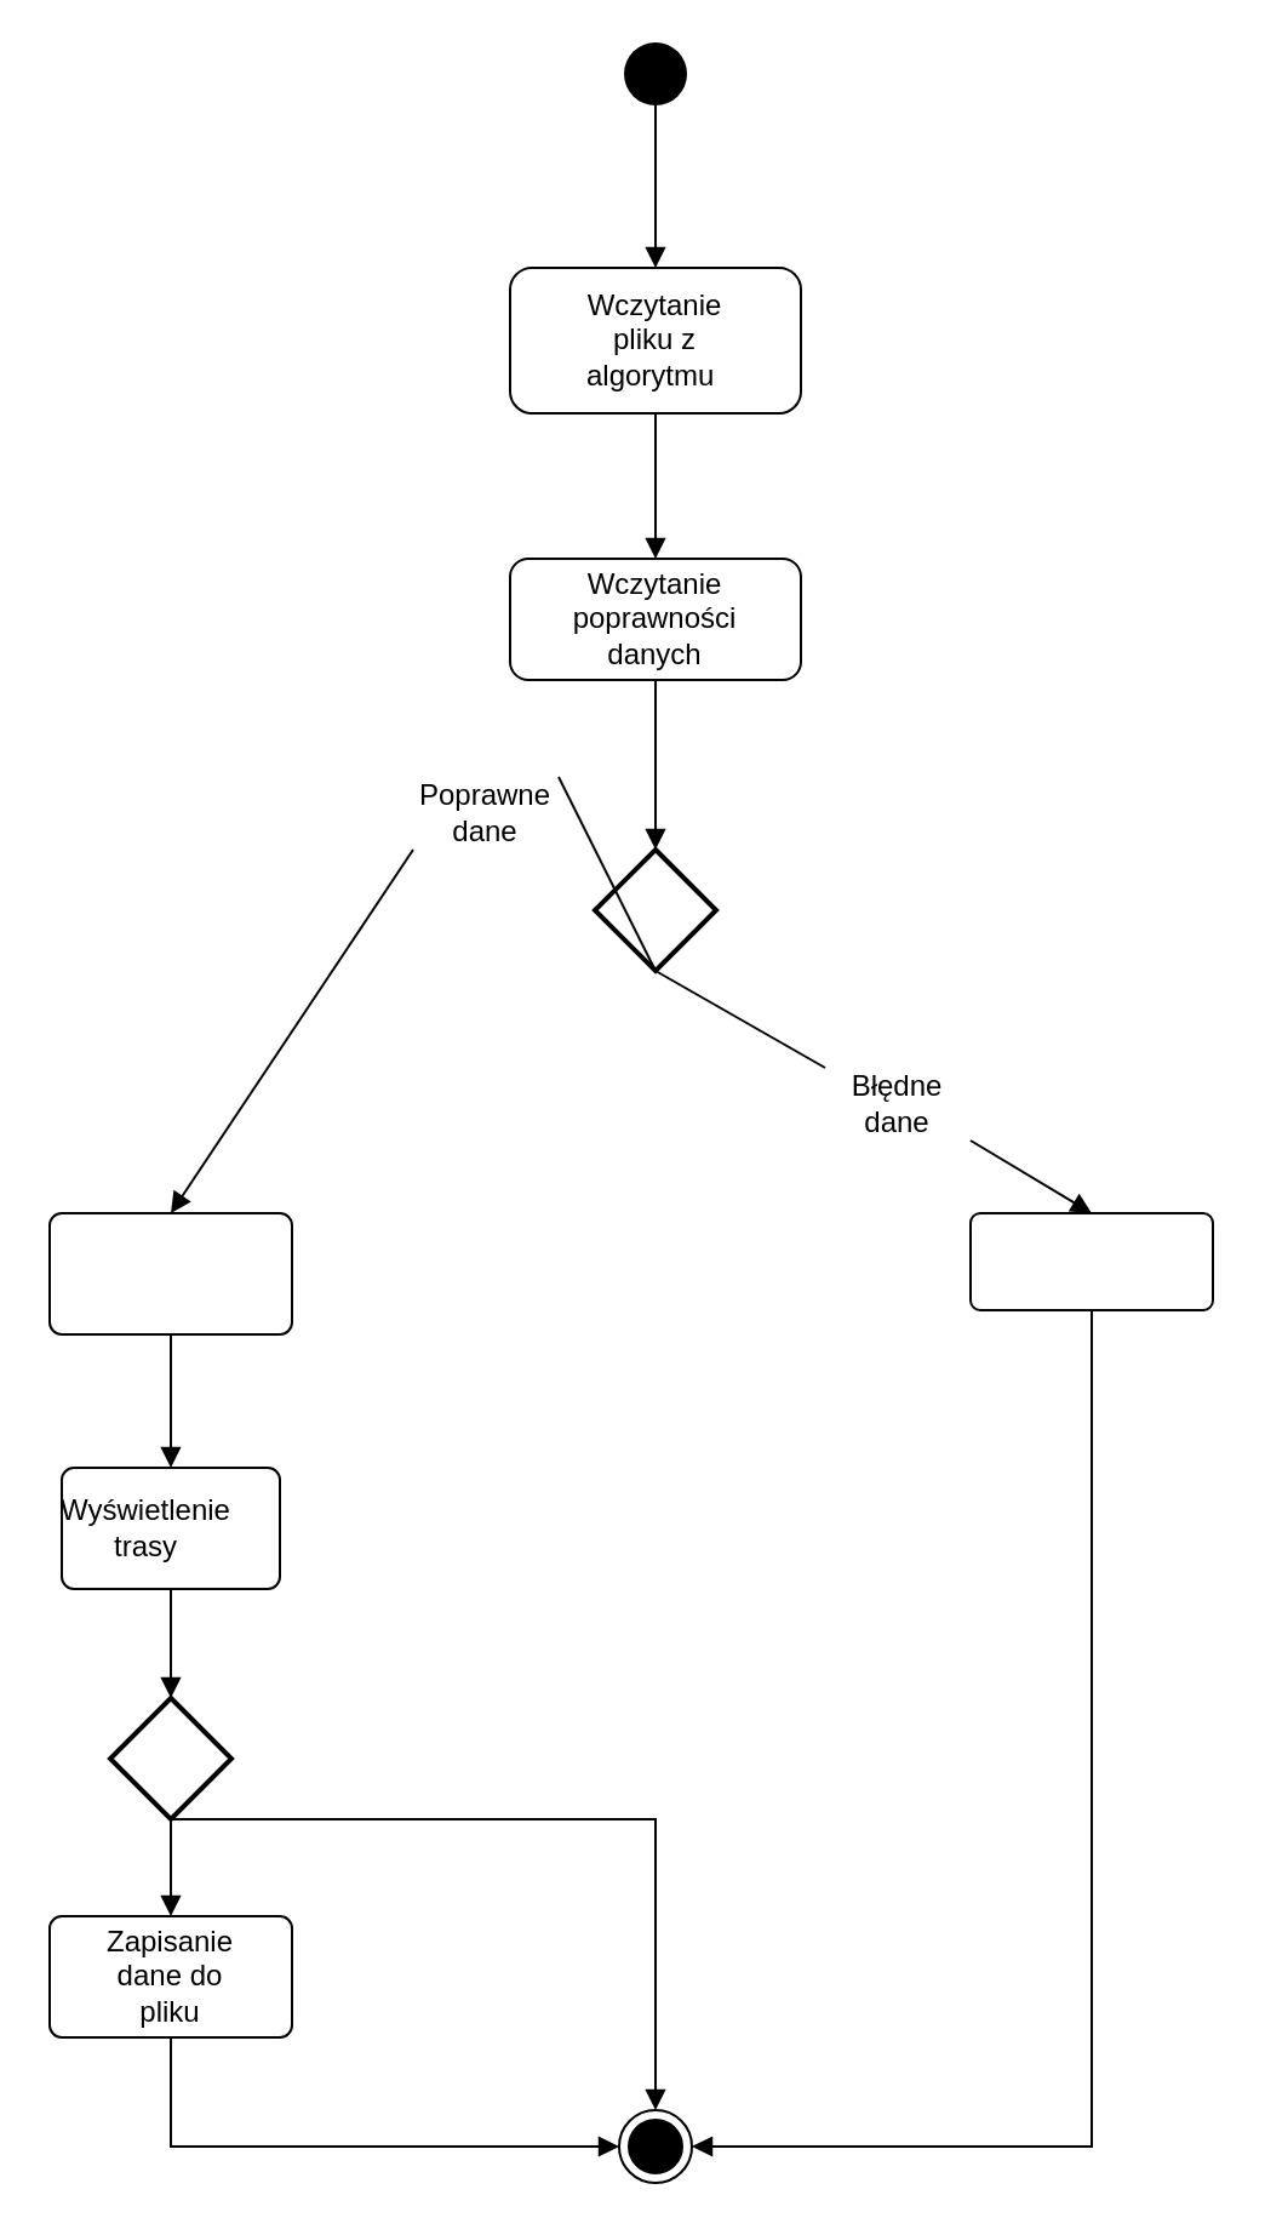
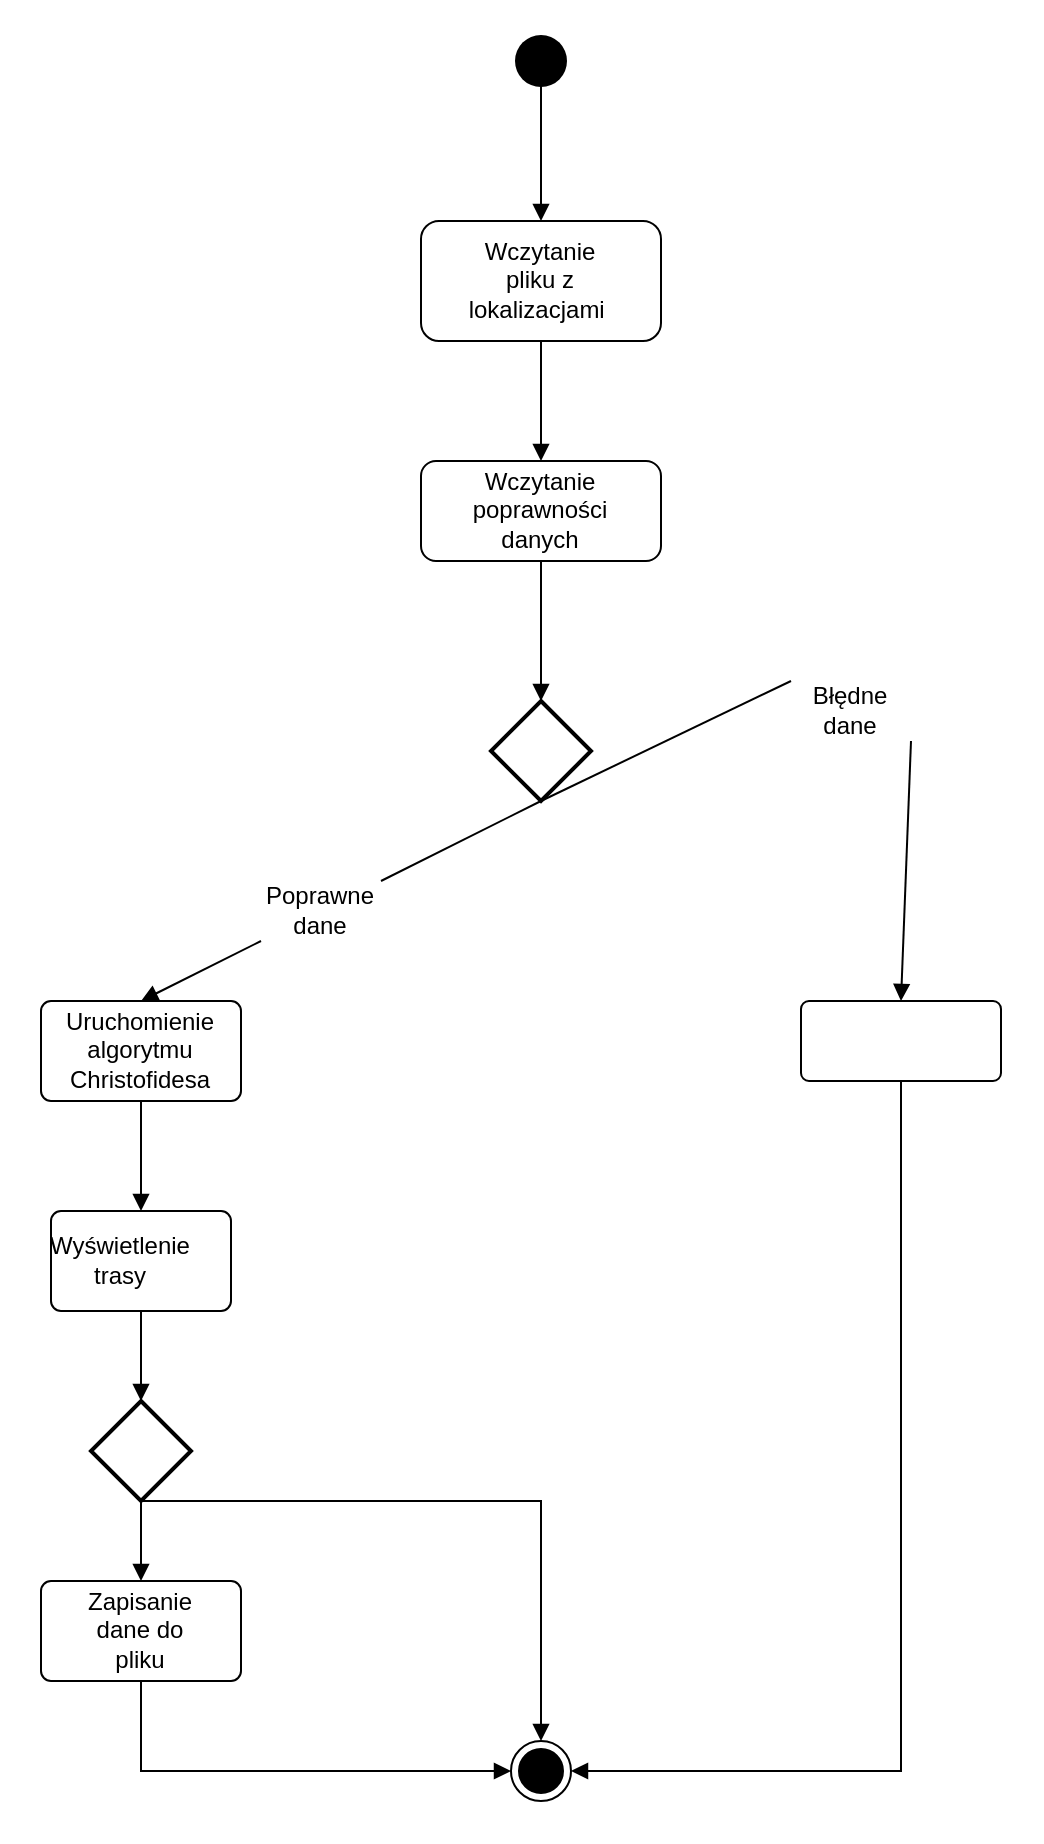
  <mxCell id="0" />
  <mxCell id="1" parent="0" />
  <mxCell id="2" value="" style="rounded=1;whiteSpace=wrap;html=1;" parent="1" vertex="1"><mxGeometry x="210" y="110" width="120" height="60" as="geometry" /></mxCell>
- <mxCell id="3" value="Wczytanie pliku z algorytmu&amp;nbsp;" style="text;html=1;strokeColor=none;fillColor=none;align=center;verticalAlign=middle;whiteSpace=wrap;rounded=0;" parent="1" vertex="1"><mxGeometry x="240" y="125" width="60" height="30" as="geometry" /></mxCell>
+ <mxCell id="3" value="Wczytanie pliku z lokalizacjami&amp;nbsp;" style="text;html=1;strokeColor=none;fillColor=none;align=center;verticalAlign=middle;whiteSpace=wrap;rounded=0;" parent="1" vertex="1"><mxGeometry x="240" y="125" width="60" height="30" as="geometry" /></mxCell>
  <mxCell id="4" value="" style="rounded=1;arcSize=10;whiteSpace=wrap;html=1;align=center;fillColor=#FFFFFF;" parent="1" vertex="1"><mxGeometry x="400" y="500" width="100" height="40" as="geometry" /></mxCell>
  <mxCell id="5" value="" style="rounded=1;arcSize=10;whiteSpace=wrap;html=1;align=center;fillColor=#FFFFFF;" parent="1" vertex="1"><mxGeometry x="20" y="500" width="100" height="50" as="geometry" /></mxCell>
  <mxCell id="6" value="" style="strokeWidth=2;html=1;shape=mxgraph.flowchart.decision;whiteSpace=wrap;fillColor=#FFFFFF;" parent="1" vertex="1"><mxGeometry x="245" y="350" width="50" height="50" as="geometry" /></mxCell>
+ <mxCell id="7" value="Uruchomienie algorytmu Christofidesa" style="text;html=1;strokeColor=none;fillColor=none;align=center;verticalAlign=middle;whiteSpace=wrap;rounded=0;" parent="1" vertex="1"><mxGeometry x="40" y="510" width="60" height="30" as="geometry" /></mxCell>
  <mxCell id="8" value="" style="ellipse;html=1;shape=endState;fillColor=#000000;strokeColor=#000000;" parent="1" vertex="1"><mxGeometry x="255" y="870" width="30" height="30" as="geometry" /></mxCell>
  <mxCell id="9" value="" style="rounded=1;whiteSpace=wrap;html=1;strokeColor=#000000;" parent="1" vertex="1"><mxGeometry x="210" y="230" width="120" height="50" as="geometry" /></mxCell>
  <mxCell id="10" style="edgeStyle=orthogonalEdgeStyle;rounded=0;orthogonalLoop=1;jettySize=auto;html=1;exitX=0.5;exitY=1;exitDx=0;exitDy=0;" parent="1" source="9" target="9" edge="1"><mxGeometry relative="1" as="geometry" /></mxCell>
  <mxCell id="11" value="Wczytanie poprawności danych" style="text;html=1;strokeColor=none;fillColor=none;align=center;verticalAlign=middle;whiteSpace=wrap;rounded=0;" parent="1" vertex="1"><mxGeometry x="240" y="240" width="60" height="30" as="geometry" /></mxCell>
- <mxCell id="12" value="Poprawne dane" style="text;html=1;strokeColor=none;fillColor=none;align=center;verticalAlign=middle;whiteSpace=wrap;rounded=0;" parent="1" vertex="1"><mxGeometry x="170" y="320" width="60" height="30" as="geometry" /></mxCell>
+ <mxCell id="12" value="Poprawne dane" style="text;html=1;strokeColor=none;fillColor=none;align=center;verticalAlign=middle;whiteSpace=wrap;rounded=0;" parent="1" vertex="1"><mxGeometry x="130" y="440" width="60" height="30" as="geometry" /></mxCell>
  <mxCell id="13" value="" style="endArrow=none;endFill=1;endSize=12;html=1;rounded=0;exitX=0.5;exitY=1;exitDx=0;exitDy=0;exitPerimeter=0;entryX=1;entryY=0;entryDx=0;entryDy=0;" parent="1" source="6" target="12" edge="1"><mxGeometry width="160" relative="1" as="geometry"><mxPoint x="270" y="400" as="sourcePoint" /><mxPoint x="120" y="460" as="targetPoint" /></mxGeometry></mxCell>
- <mxCell id="14" value="Błędne dane" style="text;html=1;strokeColor=none;fillColor=none;align=center;verticalAlign=middle;whiteSpace=wrap;rounded=0;" parent="1" vertex="1"><mxGeometry x="340" y="440" width="60" height="30" as="geometry" /></mxCell>
+ <mxCell id="14" value="Błędne dane" style="text;html=1;strokeColor=none;fillColor=none;align=center;verticalAlign=middle;whiteSpace=wrap;rounded=0;" parent="1" vertex="1"><mxGeometry x="395" y="340" width="60" height="30" as="geometry" /></mxCell>
  <mxCell id="15" value="" style="endArrow=none;endFill=1;endSize=12;html=1;rounded=0;exitX=0.5;exitY=1;exitDx=0;exitDy=0;exitPerimeter=0;entryX=0;entryY=0;entryDx=0;entryDy=0;" parent="1" source="6" target="14" edge="1"><mxGeometry width="160" relative="1" as="geometry"><mxPoint x="270" y="400" as="sourcePoint" /><mxPoint x="450" y="500" as="targetPoint" /></mxGeometry></mxCell>
  <mxCell id="16" value="" style="shape=waypoint;sketch=0;fillStyle=solid;size=6;pointerEvents=1;points=[];fillColor=none;resizable=0;rotatable=0;perimeter=centerPerimeter;snapToPoint=1;strokeWidth=11;" parent="1" vertex="1"><mxGeometry x="260" width="20" height="20" as="geometry" y="20" /></mxCell>
  <mxCell id="17" value="" style="html=1;verticalAlign=bottom;endArrow=block;rounded=0;exitX=0.482;exitY=0.59;exitDx=0;exitDy=0;exitPerimeter=0;entryX=0.5;entryY=0;entryDx=0;entryDy=0;" parent="1" source="16" target="2" edge="1"><mxGeometry width="80" relative="1" as="geometry"><mxPoint x="260" y="220" as="sourcePoint" /><mxPoint x="340" y="220" as="targetPoint" /></mxGeometry></mxCell>
  <mxCell id="18" value="" style="html=1;verticalAlign=bottom;endArrow=block;rounded=0;exitX=0.5;exitY=1;exitDx=0;exitDy=0;entryX=0.5;entryY=0;entryDx=0;entryDy=0;" parent="1" source="2" target="9" edge="1"><mxGeometry x="-0.333" y="70" width="80" relative="1" as="geometry"><mxPoint x="260" y="270" as="sourcePoint" /><mxPoint x="340" y="270" as="targetPoint" /><mxPoint as="offset" /></mxGeometry></mxCell>
  <mxCell id="19" value="" style="html=1;verticalAlign=bottom;endArrow=block;rounded=0;exitX=0.5;exitY=1;exitDx=0;exitDy=0;entryX=0.5;entryY=0;entryDx=0;entryDy=0;entryPerimeter=0;" parent="1" source="9" target="6" edge="1"><mxGeometry width="80" relative="1" as="geometry"><mxPoint x="260" y="270" as="sourcePoint" /><mxPoint x="340" y="270" as="targetPoint" /></mxGeometry></mxCell>
  <mxCell id="20" value="" style="html=1;verticalAlign=bottom;endArrow=block;rounded=0;exitX=0;exitY=1;exitDx=0;exitDy=0;entryX=0.5;entryY=0;entryDx=0;entryDy=0;" parent="1" source="12" target="5" edge="1"><mxGeometry x="-0.6" y="-63" width="80" relative="1" as="geometry"><mxPoint x="260" y="500" as="sourcePoint" /><mxPoint x="340" y="500" as="targetPoint" /><mxPoint y="1" as="offset" /></mxGeometry></mxCell>
  <mxCell id="21" value="" style="html=1;verticalAlign=bottom;endArrow=block;rounded=0;exitX=1;exitY=1;exitDx=0;exitDy=0;entryX=0.5;entryY=0;entryDx=0;entryDy=0;" parent="1" source="14" target="4" edge="1"><mxGeometry x="-0.412" y="69" width="80" relative="1" as="geometry"><mxPoint x="260" y="500" as="sourcePoint" /><mxPoint x="340" y="500" as="targetPoint" /><mxPoint as="offset" /></mxGeometry></mxCell>
  <mxCell id="22" value="" style="rounded=1;arcSize=10;whiteSpace=wrap;html=1;align=center;fillColor=#FFFFFF;" parent="1" vertex="1"><mxGeometry x="25" y="605" width="90" height="50" as="geometry" /></mxCell>
  <mxCell id="23" value="" style="rounded=1;arcSize=10;whiteSpace=wrap;html=1;align=center;fillColor=#FFFFFF;" parent="1" vertex="1"><mxGeometry x="20" y="790" width="100" height="50" as="geometry" /></mxCell>
  <mxCell id="24" value="Wyświetlenie trasy" style="text;html=1;strokeColor=none;fillColor=none;align=center;verticalAlign=middle;whiteSpace=wrap;rounded=0;strokeWidth=11;" parent="1" vertex="1"><mxGeometry x="40" y="615" width="40" height="30" as="geometry" /></mxCell>
  <mxCell id="25" value="Zapisanie dane do pliku" style="text;html=1;strokeColor=none;fillColor=none;align=center;verticalAlign=middle;whiteSpace=wrap;rounded=0;strokeWidth=11;" parent="1" vertex="1"><mxGeometry x="40" y="800" width="60" height="30" as="geometry" /></mxCell>
  <mxCell id="26" value="" style="html=1;verticalAlign=bottom;endArrow=block;rounded=0;exitX=0.5;exitY=1;exitDx=0;exitDy=0;entryX=0.5;entryY=0;entryDx=0;entryDy=0;" parent="1" source="5" target="22" edge="1"><mxGeometry width="80" relative="1" as="geometry"><mxPoint x="260" y="660" as="sourcePoint" /><mxPoint x="340" y="660" as="targetPoint" /></mxGeometry></mxCell>
  <mxCell id="27" value="" style="html=1;verticalAlign=bottom;endArrow=block;rounded=0;exitX=0.5;exitY=1;exitDx=0;exitDy=0;entryX=0.5;entryY=0;entryDx=0;entryDy=0;entryPerimeter=0;" parent="1" source="22" target="30" edge="1"><mxGeometry width="80" relative="1" as="geometry"><mxPoint x="260" y="660" as="sourcePoint" /><mxPoint x="340" y="660" as="targetPoint" /></mxGeometry></mxCell>
  <mxCell id="28" value="" style="html=1;verticalAlign=bottom;endArrow=block;rounded=0;exitX=0.5;exitY=1;exitDx=0;exitDy=0;entryX=0;entryY=0.5;entryDx=0;entryDy=0;" parent="1" source="23" target="8" edge="1"><mxGeometry width="80" relative="1" as="geometry"><mxPoint x="260" y="660" as="sourcePoint" /><mxPoint x="340" y="660" as="targetPoint" /><Array as="points"><mxPoint x="70" y="885" /></Array></mxGeometry></mxCell>
  <mxCell id="29" value="" style="html=1;verticalAlign=bottom;endArrow=block;rounded=0;exitX=0.5;exitY=1;exitDx=0;exitDy=0;entryX=1;entryY=0.5;entryDx=0;entryDy=0;" parent="1" source="4" target="8" edge="1"><mxGeometry width="80" relative="1" as="geometry"><mxPoint x="260" y="710" as="sourcePoint" /><mxPoint x="340" y="710" as="targetPoint" /><Array as="points"><mxPoint x="450" y="885" /></Array></mxGeometry></mxCell>
  <mxCell id="30" value="" style="strokeWidth=2;html=1;shape=mxgraph.flowchart.decision;whiteSpace=wrap;fillColor=#FFFFFF;" vertex="1" parent="1"><mxGeometry x="45" y="700" width="50" height="50" as="geometry" /></mxCell>
  <mxCell id="31" value="" style="html=1;verticalAlign=bottom;endArrow=block;rounded=0;exitX=0.5;exitY=1;exitDx=0;exitDy=0;exitPerimeter=0;entryX=0.5;entryY=0;entryDx=0;entryDy=0;" edge="1" parent="1" source="30" target="23"><mxGeometry y="120" width="80" relative="1" as="geometry"><mxPoint x="260" y="780" as="sourcePoint" /><mxPoint x="340" y="780" as="targetPoint" /><mxPoint as="offset" /></mxGeometry></mxCell>
  <mxCell id="32" value="" style="html=1;verticalAlign=bottom;endArrow=block;rounded=0;exitX=0.5;exitY=1;exitDx=0;exitDy=0;exitPerimeter=0;entryX=0.5;entryY=0;entryDx=0;entryDy=0;" edge="1" parent="1" source="30" target="8"><mxGeometry width="80" relative="1" as="geometry"><mxPoint x="260" y="780" as="sourcePoint" /><mxPoint x="340" y="780" as="targetPoint" /><Array as="points"><mxPoint x="270" y="750" /></Array></mxGeometry></mxCell>
